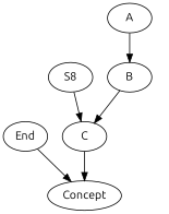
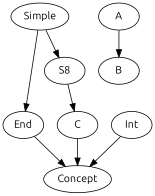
  strict digraph {
    fontname=Ubuntu
    node [fontname=Ubuntu]
    edge [fontname=Ubuntu]
+   n1 [label=Simple]
    n2 [label=S8]
    n3 [label=End]
    n4 [label=C]
    n5 [label=Concept]
+   n6 [label=Int]
    n7 [label=A]
    n8 [label=B]
+   n1 -> n2
+   n1 -> n3
    n2 -> n4
    n3 -> n5
    n4 -> n5
+   n6 -> n5
    n7 -> n8
-   n8 -> n4
  }
